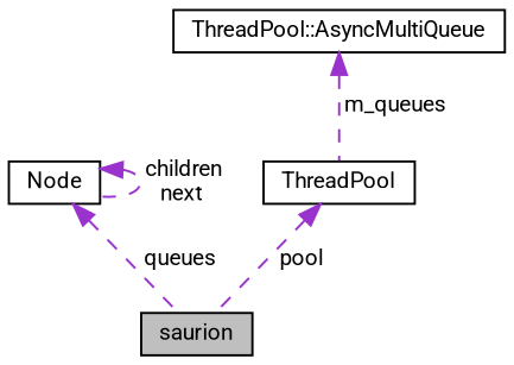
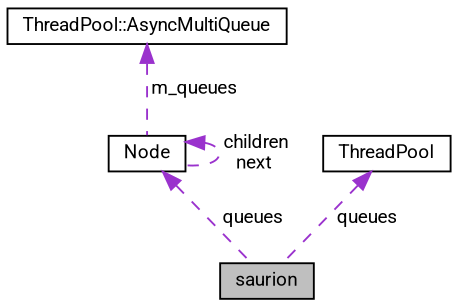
  digraph {
    fontname=Roboto
    node [color=black fillcolor=white fontname=Roboto fontsize=10 shape=record style=filled]
    edge [color=darkorchid3 dir=back fontname=Roboto fontsize=10 labelfontname=Helvetica labelfontsize=10 style=dashed]
    n1 [fillcolor=grey75 fontcolor=black height=0.2 label=saurion width=0.4]
    n2 [height=0.2 label="Node" width=0.4]
    n3 [height=0.2 label=ThreadPool width=0.4]
    n4 [height=0.2 label="ThreadPool::AsyncMultiQueue" width=0.4]
    n2 -> n1 [label=" queues"]
    n2 -> n2 [label=" children\nnext"]
-   n3 -> n1 [label=" pool"]
-   n4 -> n3 [label=" m_queues"]
+   n3 -> n1 [label=" queues"]
+   n4 -> n2 [label=" m_queues"]
  }
